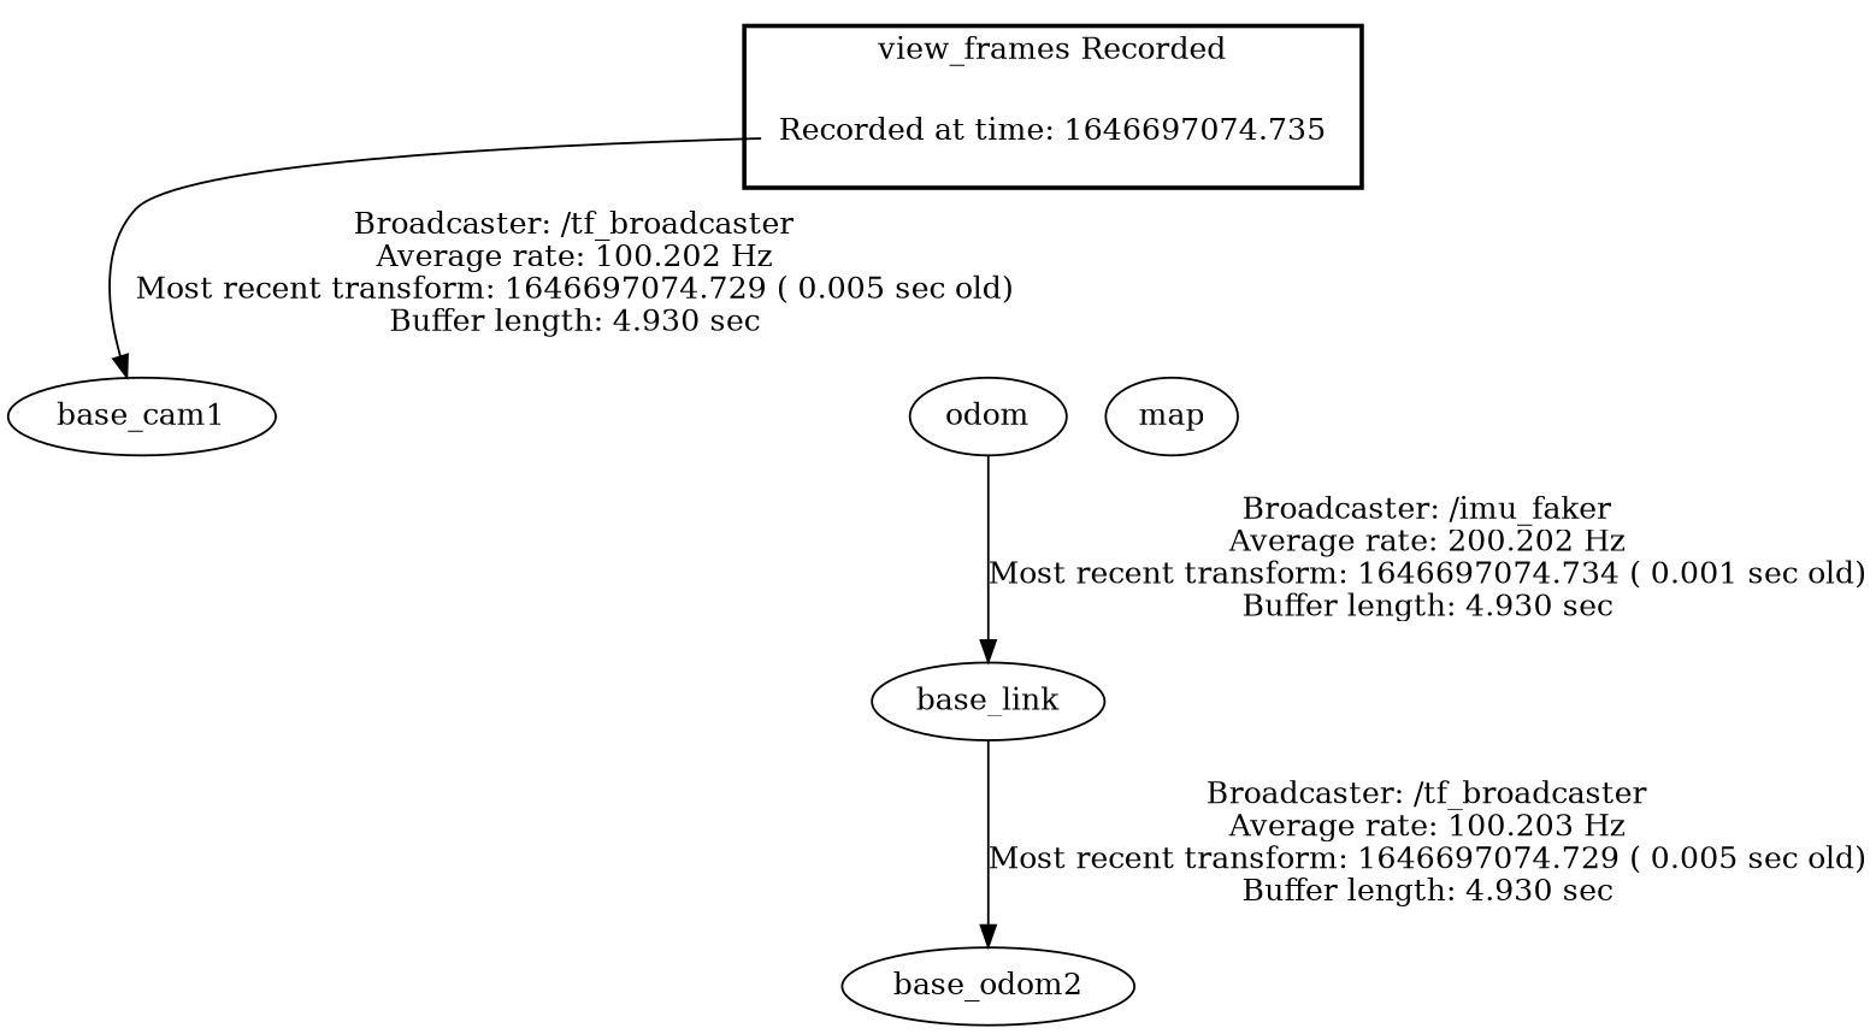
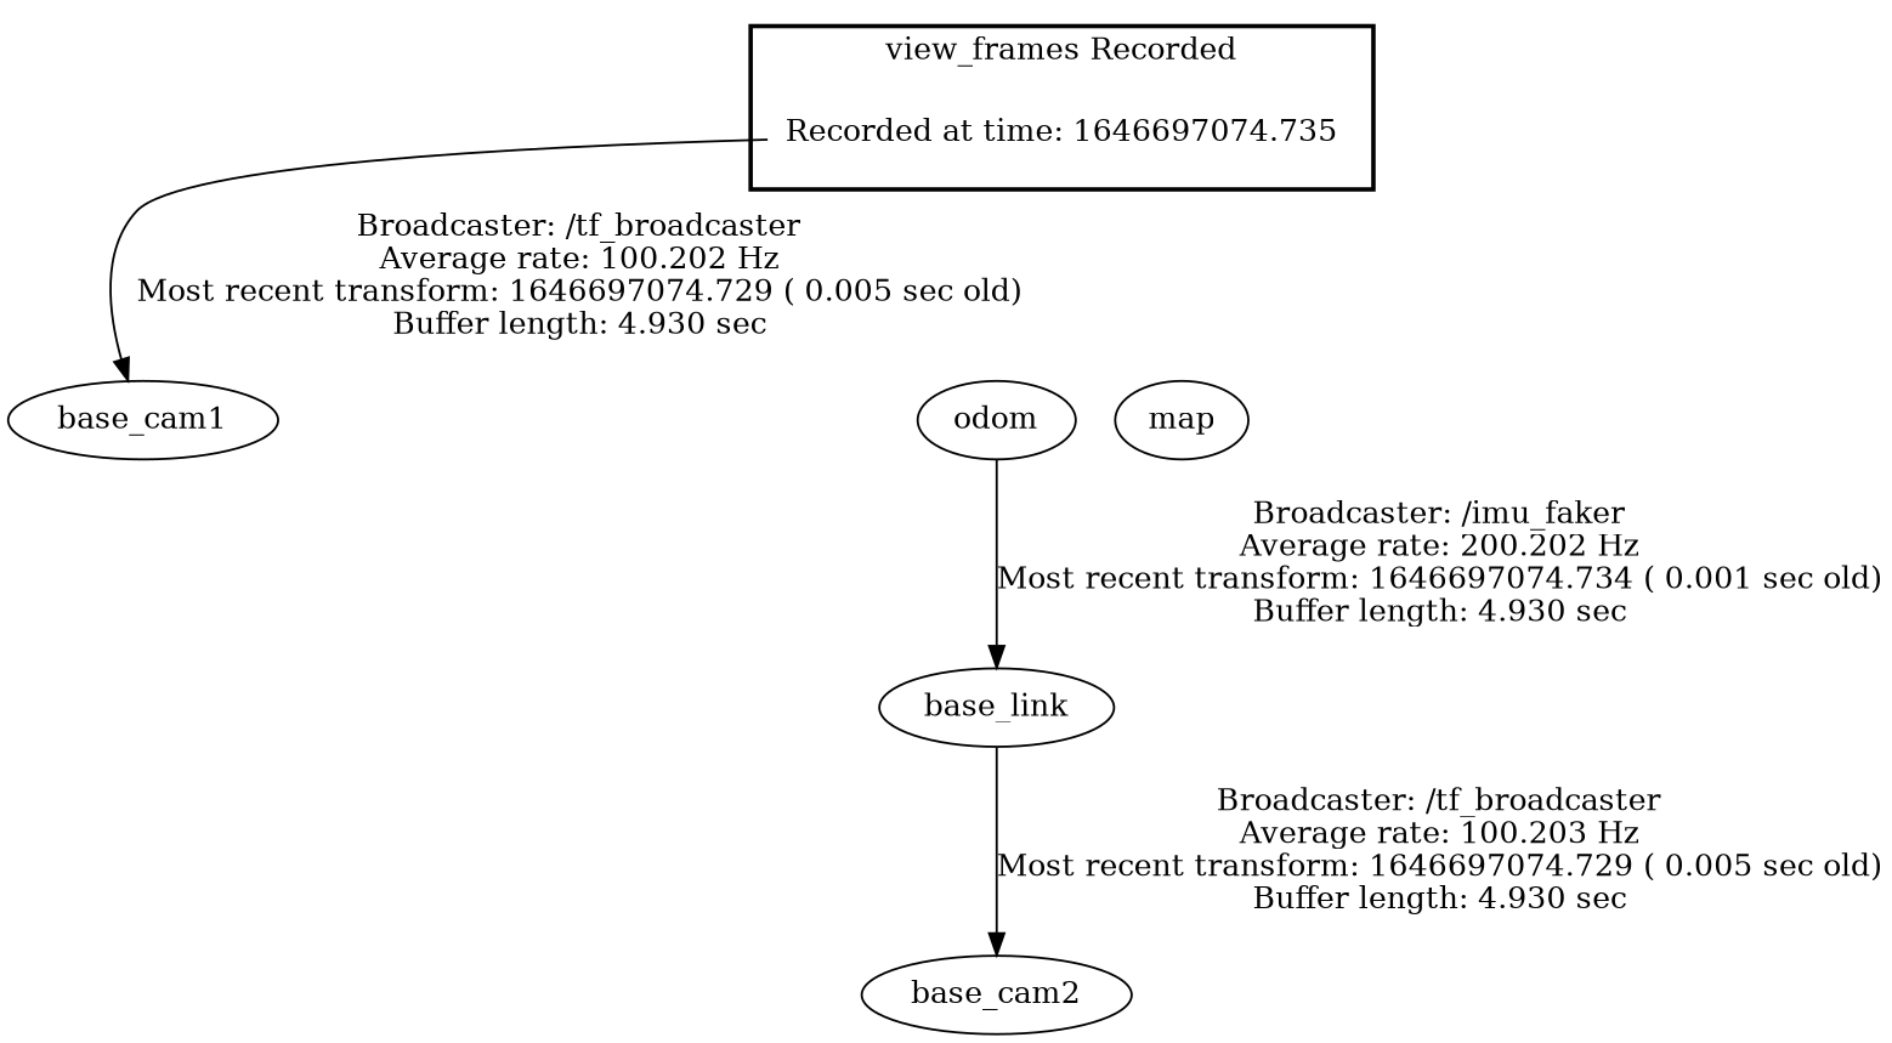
  digraph {
    "Recorded at time: 1646697074.735" [shape=plaintext]
    base_cam1
    odom
    map
    base_link
-   base_cam2 [label=base_odom2]
+   base_cam2
    subgraph cluster_1 {
      color=black
      label="view_frames Recorded"
      style=bold
      "Recorded at time: 1646697074.735"
    }
    "Recorded at time: 1646697074.735" -> base_cam1 [label="Broadcaster: /tf_broadcaster\nAverage rate: 100.202 Hz\nMost recent transform: 1646697074.729 ( 0.005 sec old)\nBuffer length: 4.930 sec\n"]
    "Recorded at time: 1646697074.735" -> odom [style=invis]
    "Recorded at time: 1646697074.735" -> map [style=invis]
    odom -> base_link [label="Broadcaster: /imu_faker\nAverage rate: 200.202 Hz\nMost recent transform: 1646697074.734 ( 0.001 sec old)\nBuffer length: 4.930 sec\n"]
    base_link -> base_cam2 [label="Broadcaster: /tf_broadcaster\nAverage rate: 100.203 Hz\nMost recent transform: 1646697074.729 ( 0.005 sec old)\nBuffer length: 4.930 sec\n"]
  }
